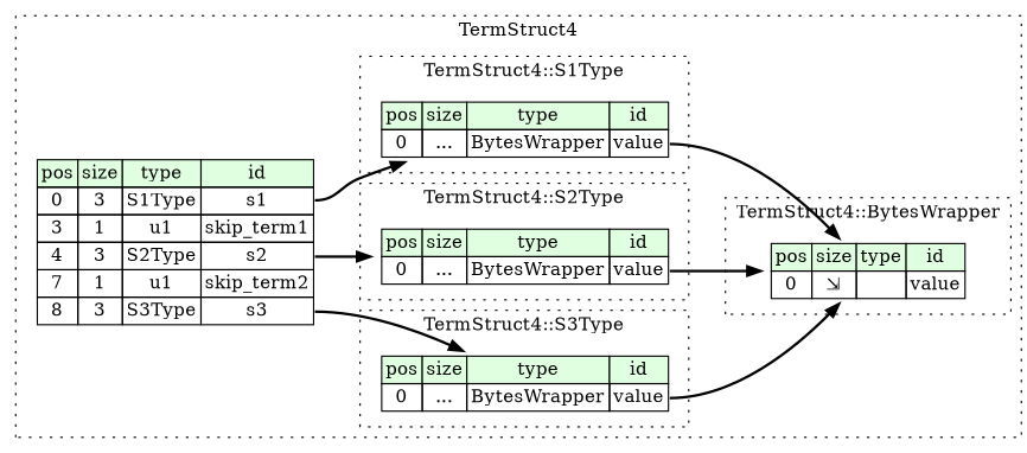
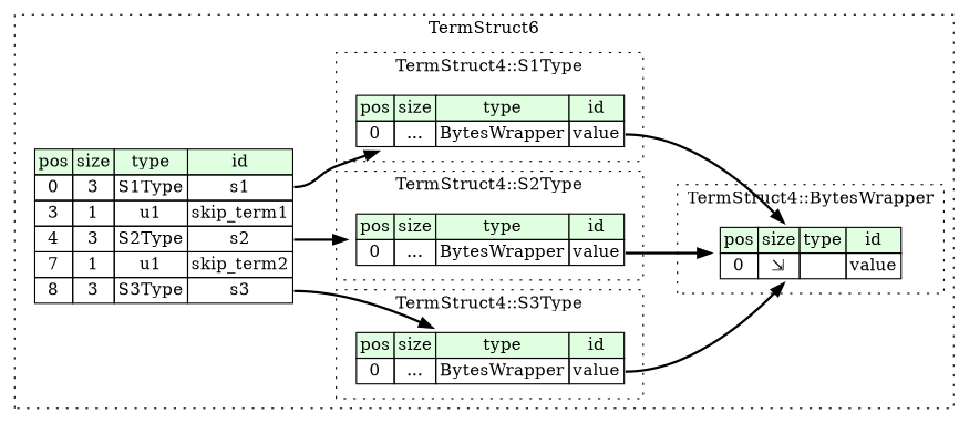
  digraph {
    rankdir=LR
    node [shape=plaintext]
    edge [style=bold tailport=value_type]
    n1 [label=<<TABLE BORDER="0" CELLBORDER="1" CELLSPACING="0"> 				<TR><TD BGCOLOR="#E0FFE0">pos</TD><TD BGCOLOR="#E0FFE0">size</TD><TD BGCOLOR="#E0FFE0">type</TD><TD BGCOLOR="#E0FFE0">id</TD></TR> 				<TR><TD PORT="value_pos">0</TD><TD PORT="value_size">⇲</TD><TD></TD><TD PORT="value_type">value</TD></TR> 			</TABLE>>]
    n2 [label=<<TABLE BORDER="0" CELLBORDER="1" CELLSPACING="0"> 				<TR><TD BGCOLOR="#E0FFE0">pos</TD><TD BGCOLOR="#E0FFE0">size</TD><TD BGCOLOR="#E0FFE0">type</TD><TD BGCOLOR="#E0FFE0">id</TD></TR> 				<TR><TD PORT="value_pos">0</TD><TD PORT="value_size">...</TD><TD>BytesWrapper</TD><TD PORT="value_type">value</TD></TR> 			</TABLE>>]
    n3 [label=<<TABLE BORDER="0" CELLBORDER="1" CELLSPACING="0"> 				<TR><TD BGCOLOR="#E0FFE0">pos</TD><TD BGCOLOR="#E0FFE0">size</TD><TD BGCOLOR="#E0FFE0">type</TD><TD BGCOLOR="#E0FFE0">id</TD></TR> 				<TR><TD PORT="value_pos">0</TD><TD PORT="value_size">...</TD><TD>BytesWrapper</TD><TD PORT="value_type">value</TD></TR> 			</TABLE>>]
    n4 [label=<<TABLE BORDER="0" CELLBORDER="1" CELLSPACING="0"> 				<TR><TD BGCOLOR="#E0FFE0">pos</TD><TD BGCOLOR="#E0FFE0">size</TD><TD BGCOLOR="#E0FFE0">type</TD><TD BGCOLOR="#E0FFE0">id</TD></TR> 				<TR><TD PORT="value_pos">0</TD><TD PORT="value_size">...</TD><TD>BytesWrapper</TD><TD PORT="value_type">value</TD></TR> 			</TABLE>>]
    n5 [label=<<TABLE BORDER="0" CELLBORDER="1" CELLSPACING="0"> 			<TR><TD BGCOLOR="#E0FFE0">pos</TD><TD BGCOLOR="#E0FFE0">size</TD><TD BGCOLOR="#E0FFE0">type</TD><TD BGCOLOR="#E0FFE0">id</TD></TR> 			<TR><TD PORT="s1_pos">0</TD><TD PORT="s1_size">3</TD><TD>S1Type</TD><TD PORT="s1_type">s1</TD></TR> 			<TR><TD PORT="skip_term1_pos">3</TD><TD PORT="skip_term1_size">1</TD><TD>u1</TD><TD PORT="skip_term1_type">skip_term1</TD></TR> 			<TR><TD PORT="s2_pos">4</TD><TD PORT="s2_size">3</TD><TD>S2Type</TD><TD PORT="s2_type">s2</TD></TR> 			<TR><TD PORT="skip_term2_pos">7</TD><TD PORT="skip_term2_size">1</TD><TD>u1</TD><TD PORT="skip_term2_type">skip_term2</TD></TR> 			<TR><TD PORT="s3_pos">8</TD><TD PORT="s3_size">3</TD><TD>S3Type</TD><TD PORT="s3_type">s3</TD></TR> 		</TABLE>>]
    subgraph cluster_1 {
-     label=TermStruct4
+     label=TermStruct6
      style=dotted
      n5
      subgraph cluster_2 {
        label="TermStruct4::BytesWrapper"
        style=dotted
        n1
      }
      subgraph cluster_3 {
        label="TermStruct4::S1Type"
        style=dotted
        n2
      }
      subgraph cluster_4 {
        label="TermStruct4::S2Type"
        style=dotted
        n3
      }
      subgraph cluster_5 {
        label="TermStruct4::S3Type"
        style=dotted
        n4
      }
    }
    n2 -> n1
    n3 -> n1
    n4 -> n1
    n5 -> n2 [tailport=s1_type]
    n5 -> n3 [tailport=s2_type]
    n5 -> n4 [tailport=s3_type]
  }
